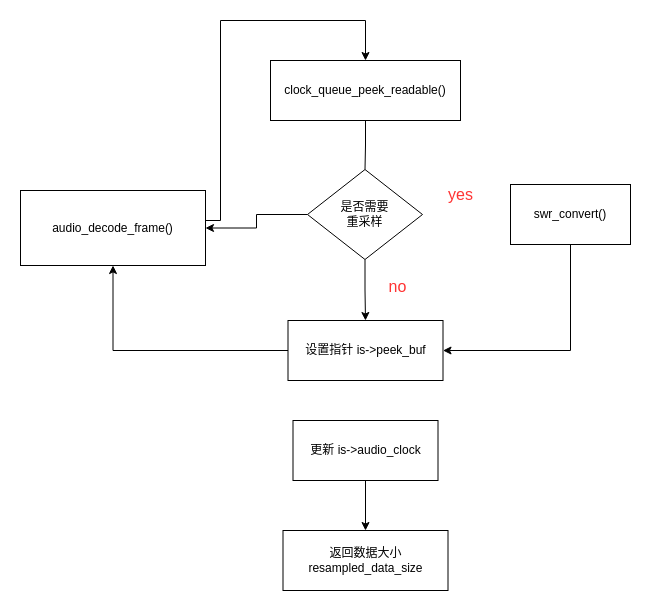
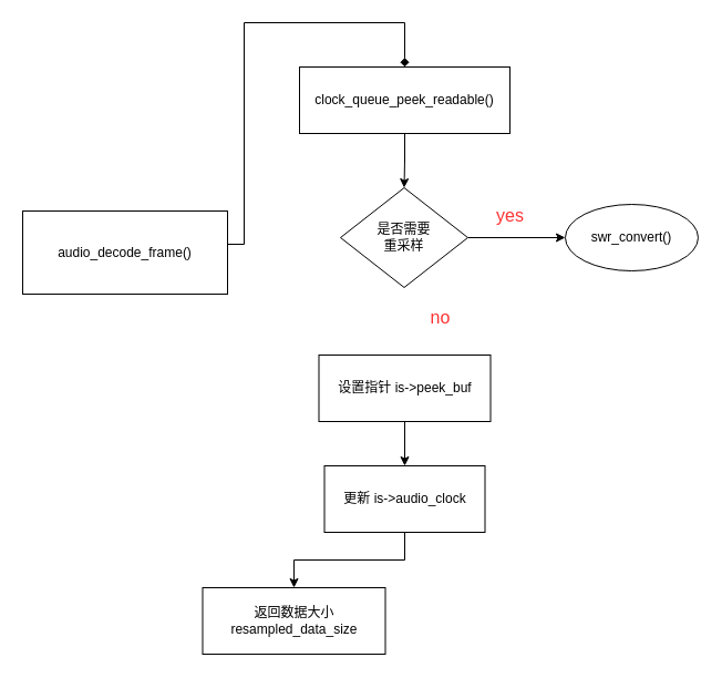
  <mxCell id="0" />
  <mxCell id="1" parent="0" />
- <mxCell id="2" style="edgeStyle=orthogonalEdgeStyle;rounded=0;orthogonalLoop=1;jettySize=auto;html=1;entryX=0.5;entryY=0;entryDx=0;entryDy=0;" edge="1" parent="1" source="3" target="5"><mxGeometry relative="1" as="geometry"><Array as="points"><mxPoint x="220" y="220" /><mxPoint x="220" y="20" /><mxPoint x="365" y="20" /></Array></mxGeometry></mxCell>
+ <mxCell id="2" style="edgeStyle=orthogonalEdgeStyle;rounded=0;orthogonalLoop=1;jettySize=auto;html=1;entryX=0.5;entryY=0;entryDx=0;entryDy=0;endArrow=diamond;" edge="1" parent="1" source="3" target="5"><mxGeometry relative="1" as="geometry"><Array as="points"><mxPoint x="220" y="220" /><mxPoint x="220" y="20" /><mxPoint x="365" y="20" /></Array></mxGeometry></mxCell>
  <mxCell id="3" value="audio_decode_frame()" style="rounded=0;whiteSpace=wrap;html=1;" vertex="1" parent="1"><mxGeometry x="20" y="190" width="185" height="75" as="geometry" /></mxCell>
- <mxCell id="4" style="edgeStyle=orthogonalEdgeStyle;rounded=0;orthogonalLoop=1;jettySize=auto;html=1;endArrow=none;" edge="1" parent="1" source="5" target="8"><mxGeometry relative="1" as="geometry" /></mxCell>
+ <mxCell id="4" style="edgeStyle=orthogonalEdgeStyle;rounded=0;orthogonalLoop=1;jettySize=auto;html=1;" edge="1" parent="1" source="5" target="8"><mxGeometry relative="1" as="geometry" /></mxCell>
  <mxCell id="5" value="clock_queue_peek_readable()" style="rounded=0;whiteSpace=wrap;html=1;" vertex="1" parent="1"><mxGeometry x="270" y="60" width="190" height="60" as="geometry" /></mxCell>
- <mxCell id="6" style="edgeStyle=orthogonalEdgeStyle;rounded=0;orthogonalLoop=1;jettySize=auto;html=1;" edge="1" parent="1" source="8" target="3"><mxGeometry relative="1" as="geometry" /></mxCell>
- <mxCell id="7" value="" style="edgeStyle=orthogonalEdgeStyle;rounded=0;orthogonalLoop=1;jettySize=auto;html=1;" edge="1" parent="1" source="8" target="10"><mxGeometry relative="1" as="geometry" /></mxCell>
+ <mxCell id="6" style="edgeStyle=orthogonalEdgeStyle;rounded=0;orthogonalLoop=1;jettySize=auto;html=1;entryX=0;entryY=0.5;entryDx=0;entryDy=0;" edge="1" parent="1" source="8" target="14"><mxGeometry relative="1" as="geometry" /></mxCell>
  <mxCell id="8" value="是否需要&lt;br&gt;重采样" style="rhombus;whiteSpace=wrap;html=1;" vertex="1" parent="1"><mxGeometry x="307" y="169" width="115" height="90" as="geometry" /></mxCell>
- <mxCell id="9" value="" style="edgeStyle=orthogonalEdgeStyle;rounded=0;orthogonalLoop=1;jettySize=auto;html=1;" edge="1" parent="1" source="10" target="3"><mxGeometry relative="1" as="geometry" /></mxCell>
+ <mxCell id="9" value="" style="edgeStyle=orthogonalEdgeStyle;rounded=0;orthogonalLoop=1;jettySize=auto;html=1;" edge="1" parent="1" source="10" target="12"><mxGeometry relative="1" as="geometry" /></mxCell>
  <mxCell id="10" value="设置指针 is-&amp;gt;peek_buf" style="rounded=0;whiteSpace=wrap;html=1;" vertex="1" parent="1"><mxGeometry x="287.5" y="320" width="155" height="60" as="geometry" /></mxCell>
  <mxCell id="11" value="" style="edgeStyle=orthogonalEdgeStyle;rounded=0;orthogonalLoop=1;jettySize=auto;html=1;fontSize=16;fontColor=#FF3333;" edge="1" parent="1" source="12" target="13"><mxGeometry relative="1" as="geometry" /></mxCell>
  <mxCell id="12" value="更新 is-&amp;gt;audio_clock" style="rounded=0;whiteSpace=wrap;html=1;" vertex="1" parent="1"><mxGeometry x="292.5" y="420" width="145" height="60" as="geometry" /></mxCell>
- <mxCell id="13" value="返回数据大小&lt;br&gt;resampled_data_size" style="rounded=0;whiteSpace=wrap;html=1;" vertex="1" parent="1"><mxGeometry x="282.5" y="530" width="165" height="60" as="geometry" /></mxCell>
- <mxCell id="14" value="swr_convert()" style="rounded=0;whiteSpace=wrap;html=1;" vertex="1" parent="1"><mxGeometry x="510" y="184" width="120" height="60" as="geometry" /></mxCell>
+ <mxCell id="13" value="返回数据大小&lt;br&gt;resampled_data_size" style="rounded=0;whiteSpace=wrap;html=1;" vertex="1" parent="1"><mxGeometry x="182.5" y="530" width="165" height="60" as="geometry" /></mxCell>
+ <mxCell id="14" value="swr_convert()" style="ellipse;whiteSpace=wrap;html=1;" vertex="1" parent="1"><mxGeometry x="510" y="184" width="120" height="60" as="geometry" /></mxCell>
  <mxCell id="15" value="&lt;span style=&quot;font-size: 16px;&quot;&gt;yes&lt;/span&gt;" style="text;strokeColor=none;fillColor=none;html=1;fontSize=16;fontStyle=0;verticalAlign=middle;align=center;fontColor=#FF3333;" vertex="1" parent="1"><mxGeometry x="410" y="174" width="100" height="40" as="geometry" /></mxCell>
  <mxCell id="16" value="&lt;span style=&quot;font-size: 16px;&quot;&gt;no&lt;/span&gt;" style="text;strokeColor=none;fillColor=none;html=1;fontSize=16;fontStyle=0;verticalAlign=middle;align=center;fontColor=#FF3333;" vertex="1" parent="1"><mxGeometry x="347" y="266" width="100" height="40" as="geometry" /></mxCell>
- <mxCell id="17" value="" style="endArrow=classic;html=1;rounded=0;fontSize=16;fontColor=#FF3333;exitX=0.5;exitY=1;exitDx=0;exitDy=0;entryX=1;entryY=0.5;entryDx=0;entryDy=0;" edge="1" parent="1" source="14" target="10"><mxGeometry width="50" height="50" relative="1" as="geometry"><mxPoint x="580" y="350" as="sourcePoint" /><mxPoint x="630" y="300" as="targetPoint" /><Array as="points"><mxPoint x="570" y="350" /></Array></mxGeometry></mxCell>
